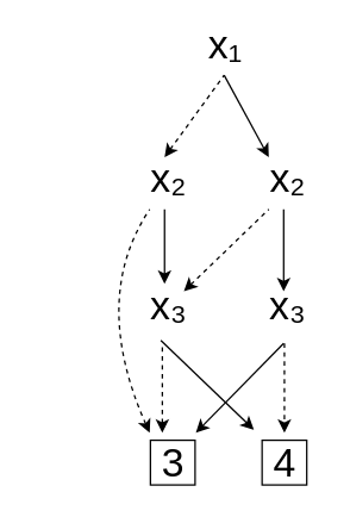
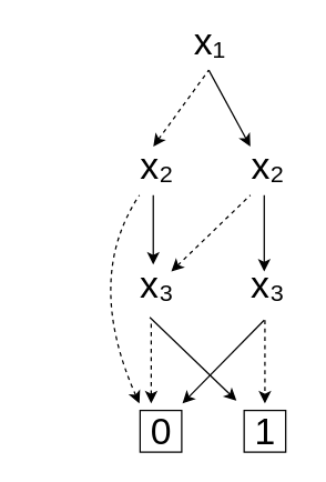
  <mxCell id="0" />
  <mxCell id="1" parent="0" />
  <mxCell id="2" value="" style="endArrow=classic;html=1;endFill=1;" parent="1" edge="1"><mxGeometry width="50" height="50" relative="1" as="geometry"><mxPoint x="150" y="50" as="sourcePoint" /><mxPoint x="180" y="105" as="targetPoint" /></mxGeometry></mxCell>
  <mxCell id="3" value="x₁" style="text;html=1;strokeColor=none;fillColor=none;align=center;verticalAlign=middle;whiteSpace=wrap;rounded=0;fontSize=27;" parent="1" vertex="1"><mxGeometry x="130.5" y="20" width="40" height="20" as="geometry" /></mxCell>
  <mxCell id="4" value="" style="endArrow=none;dashed=1;html=1;fontSize=27;startArrow=classic;startFill=1;" parent="1" edge="1"><mxGeometry width="50" height="50" relative="1" as="geometry"><mxPoint x="110" y="105" as="sourcePoint" /><mxPoint x="150" y="50" as="targetPoint" /><Array as="points" /></mxGeometry></mxCell>
  <mxCell id="5" value="x₂" style="text;html=1;strokeColor=none;fillColor=none;align=center;verticalAlign=middle;whiteSpace=wrap;rounded=0;fontSize=27;" parent="1" vertex="1"><mxGeometry x="93" y="110" width="40" height="20" as="geometry" /></mxCell>
  <mxCell id="6" value="x₂" style="text;html=1;strokeColor=none;fillColor=none;align=center;verticalAlign=middle;whiteSpace=wrap;rounded=0;fontSize=27;" parent="1" vertex="1"><mxGeometry x="173" y="110" width="40" height="20" as="geometry" /></mxCell>
  <mxCell id="7" style="edgeStyle=orthogonalEdgeStyle;rounded=0;orthogonalLoop=1;jettySize=auto;html=1;exitX=0.5;exitY=1;exitDx=0;exitDy=0;startArrow=classic;startFill=1;endArrow=classic;endFill=1;fontSize=27;" parent="1" source="5" target="5" edge="1"><mxGeometry relative="1" as="geometry" /></mxCell>
  <mxCell id="8" value="" style="endArrow=classic;html=1;endFill=1;" parent="1" edge="1"><mxGeometry width="50" height="50" relative="1" as="geometry"><mxPoint x="190" y="140" as="sourcePoint" /><mxPoint x="190" y="195" as="targetPoint" /></mxGeometry></mxCell>
  <mxCell id="9" value="" style="endArrow=none;dashed=1;html=1;fontSize=27;startArrow=classic;startFill=1;exitX=0.75;exitY=0;exitDx=0;exitDy=0;" parent="1" edge="1" source="10"><mxGeometry width="50" height="50" relative="1" as="geometry"><mxPoint x="120" y="185" as="sourcePoint" /><mxPoint x="180" y="140" as="targetPoint" /><Array as="points" /></mxGeometry></mxCell>
  <mxCell id="10" value="x₃" style="text;html=1;strokeColor=none;fillColor=none;align=center;verticalAlign=middle;whiteSpace=wrap;rounded=0;fontSize=27;" parent="1" vertex="1"><mxGeometry x="93" y="195" width="40" height="20" as="geometry" /></mxCell>
  <mxCell id="11" value="x₃" style="text;html=1;strokeColor=none;fillColor=none;align=center;verticalAlign=middle;whiteSpace=wrap;rounded=0;fontSize=27;" parent="1" vertex="1"><mxGeometry x="173" y="195" width="40" height="20" as="geometry" /></mxCell>
  <mxCell id="12" style="edgeStyle=orthogonalEdgeStyle;rounded=0;orthogonalLoop=1;jettySize=auto;html=1;exitX=0.5;exitY=1;exitDx=0;exitDy=0;startArrow=classic;startFill=1;endArrow=classic;endFill=1;fontSize=27;" parent="1" source="10" target="10" edge="1"><mxGeometry relative="1" as="geometry" /></mxCell>
  <mxCell id="13" value="" style="endArrow=classic;html=1;endFill=1;" parent="1" edge="1"><mxGeometry width="50" height="50" relative="1" as="geometry"><mxPoint x="110" y="140" as="sourcePoint" /><mxPoint x="110" y="190" as="targetPoint" /></mxGeometry></mxCell>
  <mxCell id="14" style="edgeStyle=orthogonalEdgeStyle;rounded=0;orthogonalLoop=1;jettySize=auto;html=1;exitX=0.5;exitY=1;exitDx=0;exitDy=0;startArrow=classic;startFill=1;endArrow=classic;endFill=1;fontSize=27;" parent="1" edge="1"><mxGeometry relative="1" as="geometry"><mxPoint x="20" y="215" as="sourcePoint" /><mxPoint x="20" y="215" as="targetPoint" /></mxGeometry></mxCell>
  <mxCell id="15" value="" style="endArrow=classic;html=1;fontSize=27;" parent="1" edge="1"><mxGeometry width="50" height="50" relative="1" as="geometry"><mxPoint x="107.5" y="228" as="sourcePoint" /><mxPoint x="170" y="288" as="targetPoint" /><Array as="points" /></mxGeometry></mxCell>
  <mxCell id="16" value="" style="endArrow=none;dashed=1;html=1;fontSize=27;startArrow=classic;startFill=1;" parent="1" edge="1"><mxGeometry width="50" height="50" relative="1" as="geometry"><mxPoint x="108.5" y="290" as="sourcePoint" /><mxPoint x="108.5" y="230" as="targetPoint" /><Array as="points" /></mxGeometry></mxCell>
  <mxCell id="17" value="" style="whiteSpace=wrap;html=1;aspect=fixed;fontSize=27;" parent="1" vertex="1"><mxGeometry x="100.5" y="295" width="30" height="30" as="geometry" /></mxCell>
- <mxCell id="18" value="&lt;div&gt;3&lt;/div&gt;" style="text;html=1;strokeColor=none;fillColor=none;align=center;verticalAlign=middle;whiteSpace=wrap;rounded=0;fontSize=27;" parent="1" vertex="1"><mxGeometry x="95.5" y="301" width="40" height="20" as="geometry" /></mxCell>
+ <mxCell id="18" value="&lt;div&gt;0&lt;/div&gt;" style="text;html=1;strokeColor=none;fillColor=none;align=center;verticalAlign=middle;whiteSpace=wrap;rounded=0;fontSize=27;" parent="1" vertex="1"><mxGeometry x="95.5" y="301" width="40" height="20" as="geometry" /></mxCell>
  <mxCell id="19" value="" style="whiteSpace=wrap;html=1;aspect=fixed;fontSize=27;" parent="1" vertex="1"><mxGeometry x="175.5" y="295" width="30" height="30" as="geometry" /></mxCell>
- <mxCell id="20" value="4" style="text;html=1;strokeColor=none;fillColor=none;align=center;verticalAlign=middle;whiteSpace=wrap;rounded=0;fontSize=27;" parent="1" vertex="1"><mxGeometry x="170.5" y="301" width="40" height="20" as="geometry" /></mxCell>
+ <mxCell id="20" value="1" style="text;html=1;strokeColor=none;fillColor=none;align=center;verticalAlign=middle;whiteSpace=wrap;rounded=0;fontSize=27;" parent="1" vertex="1"><mxGeometry x="170.5" y="301" width="40" height="20" as="geometry" /></mxCell>
  <mxCell id="21" value="" style="endArrow=classic;html=1;fontSize=27;dashed=1;" parent="1" edge="1"><mxGeometry width="50" height="50" relative="1" as="geometry"><mxPoint x="190.5" y="230" as="sourcePoint" /><mxPoint x="190.5" y="290" as="targetPoint" /></mxGeometry></mxCell>
  <mxCell id="22" value="" style="endArrow=none;html=1;fontSize=27;startArrow=classic;startFill=1;" parent="1" edge="1"><mxGeometry width="50" height="50" relative="1" as="geometry"><mxPoint x="131" y="290" as="sourcePoint" /><mxPoint x="190" y="230" as="targetPoint" /><Array as="points" /></mxGeometry></mxCell>
  <mxCell id="23" value="" style="endArrow=none;dashed=1;html=1;fontSize=27;startArrow=classic;startFill=1;jumpStyle=none;curved=1;" parent="1" edge="1"><mxGeometry width="50" height="50" relative="1" as="geometry"><mxPoint x="100" y="290" as="sourcePoint" /><mxPoint x="100" y="140" as="targetPoint" /><Array as="points"><mxPoint x="60" y="200" /></Array></mxGeometry></mxCell>
